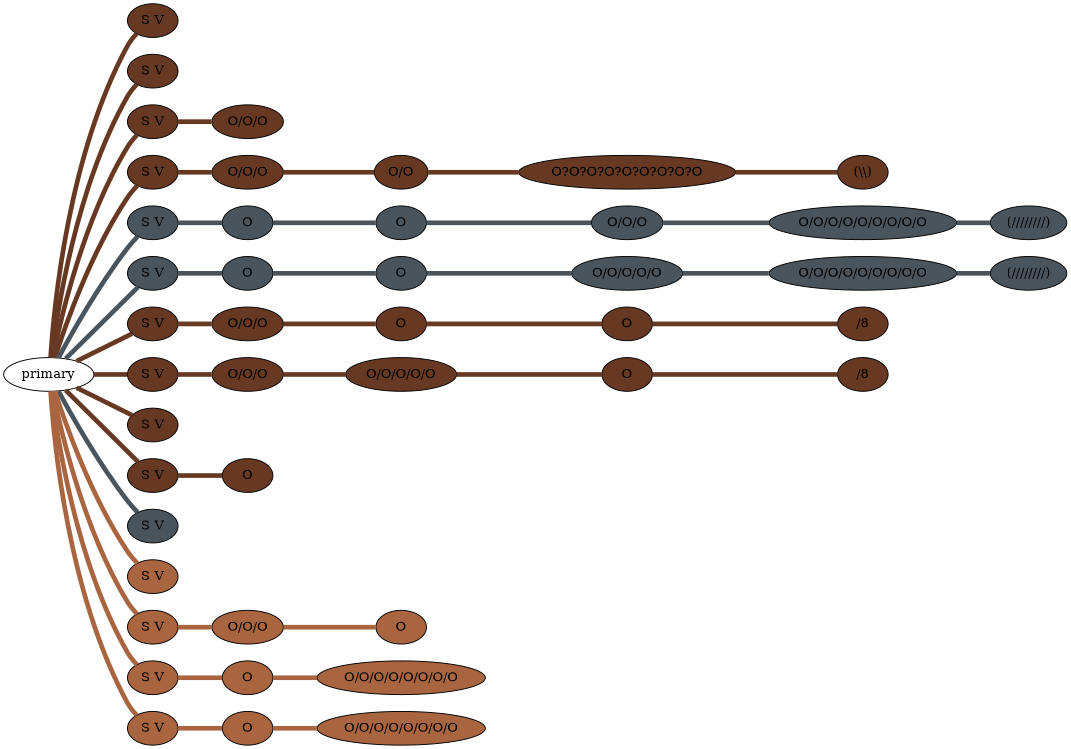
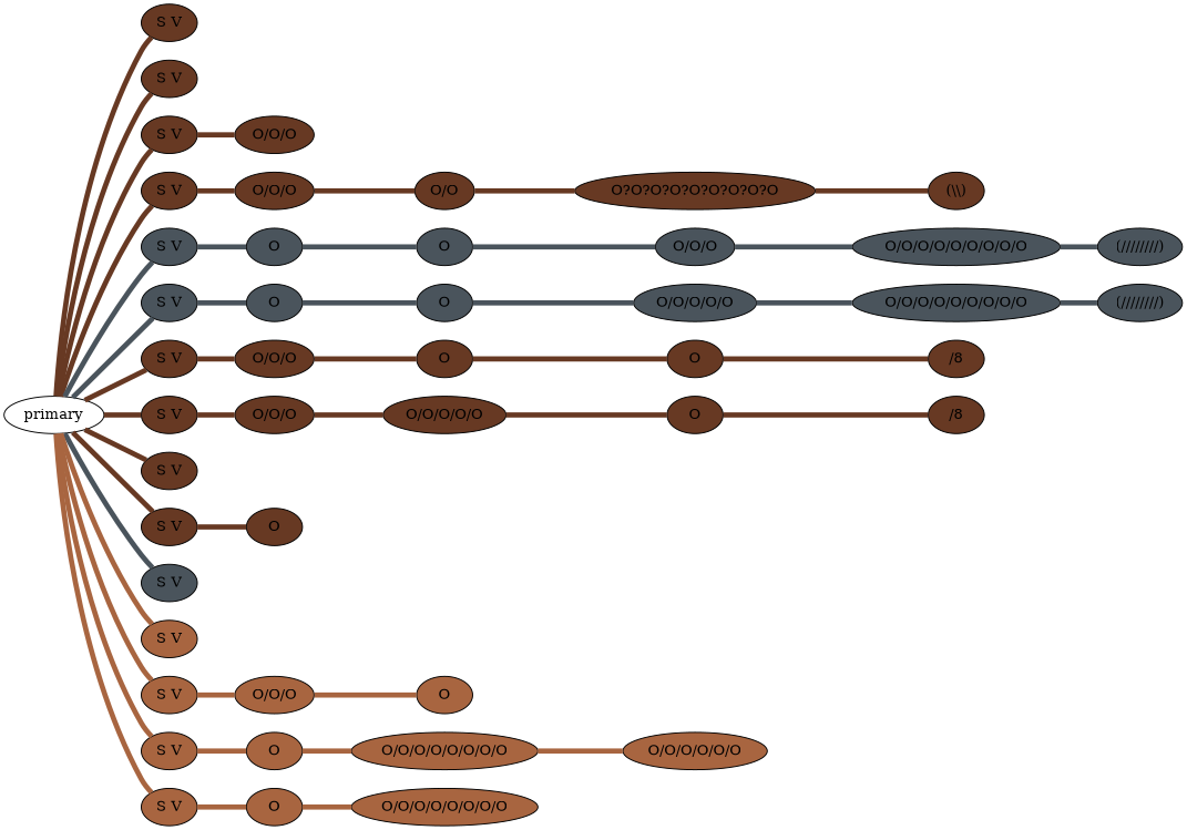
  graph {
    rankdir=LR
    node [fillcolor="#673923" qtype=knot_node style=filled knot_spin=S knot_type=S]
    edge [color="#673923" penwidth=5 qtype=knot_link]
    n1 [label="S V" pendant_attach=V pendant_colors="#673923" pendant_length=3 pendant_ply=S qtype=pendant_node knot_spin="" knot_type=""]
    primary [fillcolor="" qtype="" style="" knot_spin="" knot_type=""]
    n3 [label="S V" pendant_attach=V pendant_colors="#673923,#777777" pendant_length=4 pendant_ply=S qtype=pendant_node knot_spin="" knot_type=""]
    n4 [label="S V" pendant_attach=V pendant_colors="#673923,#777777" pendant_length=5 pendant_ply=S qtype=pendant_node knot_spin="" knot_type=""]
    n5 [label="S V" pendant_attach=V pendant_colors="#673923,#A86540" pendant_length=21 pendant_ply=S qtype=pendant_node knot_spin="" knot_type=""]
    n6 [fillcolor="#4A545C" label="S V" pendant_attach=V pendant_colors="#4A545C" pendant_length=22 pendant_ply=S qtype=pendant_node knot_spin="" knot_type=""]
    n7 [fillcolor="#4A545C" label="S V" pendant_attach=V pendant_colors="#4A545C" pendant_length=49 pendant_ply=S qtype=pendant_node knot_spin="" knot_type=""]
    n8 [label="S V" pendant_attach=V pendant_colors="#673923" pendant_length=20 pendant_ply=S qtype=pendant_node knot_spin="" knot_type=""]
    n9 [label="S V" pendant_attach=V pendant_colors="#673923" pendant_length=32 pendant_ply=S qtype=pendant_node knot_spin="" knot_type=""]
    n10 [label="S V" pendant_attach=V pendant_colors="#673923" pendant_length=3 pendant_ply=S qtype=pendant_node knot_spin="" knot_type=""]
    n11 [label="S V" pendant_attach=V pendant_colors="#673923" pendant_length=3 pendant_ply=S qtype=pendant_node knot_spin="" knot_type=""]
    n12 [fillcolor="#4A545C" label="S V" pendant_attach=V pendant_colors="#4A545C" pendant_length=0 pendant_ply=S qtype=pendant_node knot_spin="" knot_type=""]
    n13 [fillcolor="#A86540" label="S V" pendant_attach=V pendant_colors="#A86540" pendant_length=0 pendant_ply=S qtype=pendant_node knot_spin="" knot_type=""]
    n14 [fillcolor="#A86540" label="S V" pendant_attach=V pendant_colors="#A86540" pendant_length=12 pendant_ply=S qtype=pendant_node knot_spin="" knot_type=""]
    n15 [fillcolor="#A86540" label="S V" pendant_attach=V pendant_colors="#A86540" pendant_length=12 pendant_ply=S qtype=pendant_node knot_spin="" knot_type=""]
    n16 [fillcolor="#A86540" label="S V" pendant_attach=V pendant_colors="#A86540" pendant_length=7 pendant_ply=S qtype=pendant_node knot_spin="" knot_type=""]
    n17 [knot_position=4.0 knot_value=3 label="O/O/O"]
    n18 [knot_position=3.5 knot_value=3 label="O/O/O"]
    n19 [knot_position=6.5 knot_value=2 label="O/O"]
    n20 [knot_position=10.5 knot_spin=SSSSSSSSZ knot_value=9 label="O?O?O?O?O?O?O?O?O"]
    n21 [knot_position=17.5 knot_spin=Z knot_type=L knot_value=2 label="(\\\\)"]
    n22 [fillcolor="#4A545C" knot_position=1.0 knot_spin=U knot_value=1 label=O]
    n23 [fillcolor="#4A545C" knot_position=3.5 knot_value=1 label=O]
    n24 [fillcolor="#4A545C" knot_position=7.5 knot_value=3 label="O/O/O"]
    n25 [fillcolor="#4A545C" knot_position=11.5 knot_value=9 label="O/O/O/O/O/O/O/O/O"]
    n26 [fillcolor="#4A545C" knot_position=17.0 knot_type=L knot_value=8 label="(////////)"]
    n27 [fillcolor="#4A545C" knot_position=1.5 knot_spin=U knot_value=1 label=O]
    n28 [fillcolor="#4A545C" knot_position=3.5 knot_value=1 label=O]
    n29 [fillcolor="#4A545C" knot_position=7.5 knot_value=5 label="O/O/O/O/O"]
    n30 [fillcolor="#4A545C" knot_position=11.0 knot_value=9 label="O/O/O/O/O/O/O/O/O"]
    n31 [fillcolor="#4A545C" knot_position=16.0 knot_type=L knot_value=8 label="(////////)"]
    n32 [knot_position=3.5 knot_value=3 label="O/O/O"]
    n33 [knot_position=7.0 knot_value=1 label=O]
    n34 [knot_position=11.0 knot_value=1 label=O]
    n35 [knot_position=16.0 knot_type=E knot_value=1 label="/8"]
    n36 [knot_position=3.5 knot_value=3 label="O/O/O"]
    n37 [knot_position=7.0 knot_value=5 label="O/O/O/O/O"]
    n38 [knot_position=10.5 knot_value=1 label=O]
    n39 [knot_position=16.0 knot_type=E knot_value=1 label="/8"]
    n40 [knot_position=3.0 knot_spin=U knot_value=1 label=O]
    n41 [fillcolor="#A86540" knot_position=4.0 knot_value=3 label="O/O/O"]
    n42 [fillcolor="#A86540" knot_position=10.0 knot_value=1 label=O]
    n43 [fillcolor="#A86540" knot_position=1.5 knot_value=1 label=O]
    n44 [fillcolor="#A86540" knot_position=4.5 knot_value=8 label="O/O/O/O/O/O/O/O"]
+   n45 [fillcolor="#A86540" knot_position=10.0 knot_value=6 label="O/O/O/O/O/O"]
    n46 [fillcolor="#A86540" knot_position=1.0 knot_value=1 label=O]
    n47 [fillcolor="#A86540" knot_position=4.5 knot_value=8 label="O/O/O/O/O/O/O/O"]
    primary -- n1 [qtype=pendant_link]
    primary -- n3 [qtype=pendant_link]
    primary -- n4 [qtype=pendant_link]
    primary -- n5 [qtype=pendant_link]
    primary -- n6 [color="#4A545C" qtype=pendant_link]
    primary -- n7 [color="#4A545C" qtype=pendant_link]
    primary -- n8 [qtype=pendant_link]
    primary -- n9 [qtype=pendant_link]
    primary -- n10 [qtype=pendant_link]
    primary -- n11 [qtype=pendant_link]
    primary -- n12 [color="#4A545C" qtype=pendant_link]
    primary -- n13 [color="#A86540" qtype=pendant_link]
    primary -- n14 [color="#A86540" qtype=pendant_link]
    primary -- n15 [color="#A86540" qtype=pendant_link]
    primary -- n16 [color="#A86540" qtype=pendant_link]
    n4 -- n17
    n5 -- n18
    n6 -- n22 [color="#4A545C"]
    n7 -- n27 [color="#4A545C"]
    n8 -- n32
    n9 -- n36
    n11 -- n40
    n14 -- n41 [color="#A86540"]
    n15 -- n43 [color="#A86540"]
    n16 -- n46 [color="#A86540"]
    n18 -- n19
    n19 -- n20
    n20 -- n21
    n22 -- n23 [color="#4A545C"]
    n23 -- n24 [color="#4A545C"]
    n24 -- n25 [color="#4A545C"]
    n25 -- n26 [color="#4A545C"]
    n27 -- n28 [color="#4A545C"]
    n28 -- n29 [color="#4A545C"]
    n29 -- n30 [color="#4A545C"]
    n30 -- n31 [color="#4A545C"]
    n32 -- n33
    n33 -- n34
    n34 -- n35
    n36 -- n37
    n37 -- n38
    n38 -- n39
    n41 -- n42 [color="#A86540"]
    n43 -- n44 [color="#A86540"]
+   n44 -- n45 [color="#A86540"]
    n46 -- n47 [color="#A86540"]
  }
